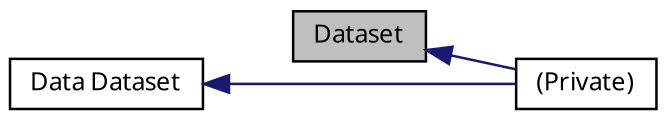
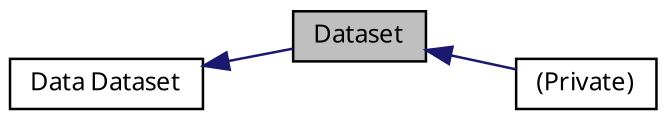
  digraph {
    rankdir=LR
    node [color=black fillcolor=white fontname="FreeSans.ttf" fontsize=10 shape=record style=filled]
    edge [color=midnightblue dir=back fontname="FreeSans.ttf" fontsize=8 labelfontname="FreeSans.ttf" labelfontsize=8 shape=plaintext style=solid]
    n1 [height=0.2 label="Data Dataset" width=0.4]
    n2 [fillcolor=grey75 fontcolor=black height=0.2 label=Dataset width=0.4]
    n3 [height=0.2 label="(Private)" width=0.4]
-   n1 -> n3
+   n1 -> n2
    n2 -> n3
  }
